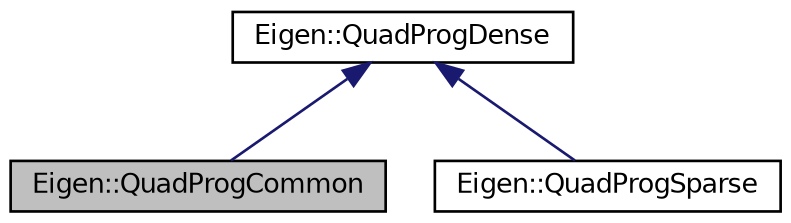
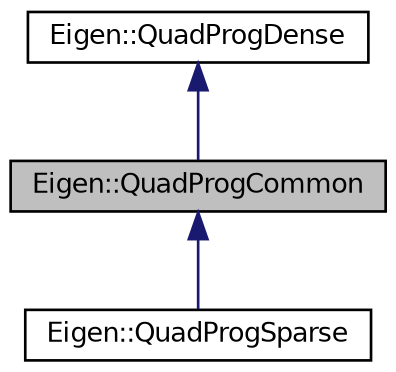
  digraph {
    node [color=black fillcolor=white fontname=Helvetica fontsize=10 shape=record style=filled]
    edge [color=midnightblue dir=back fontname=Helvetica fontsize=10 labelfontname=Helvetica labelfontsize=10 style=solid]
    n1 [fillcolor=grey75 fontcolor=black height=0.2 label="Eigen::QuadProgCommon" width=0.4]
    n2 [height=0.2 label="Eigen::QuadProgSparse" width=0.4]
    n3 [height=0.2 label="Eigen::QuadProgDense" width=0.4]
-   n3 -> n2
+   n1 -> n2
    n3 -> n1
  }
